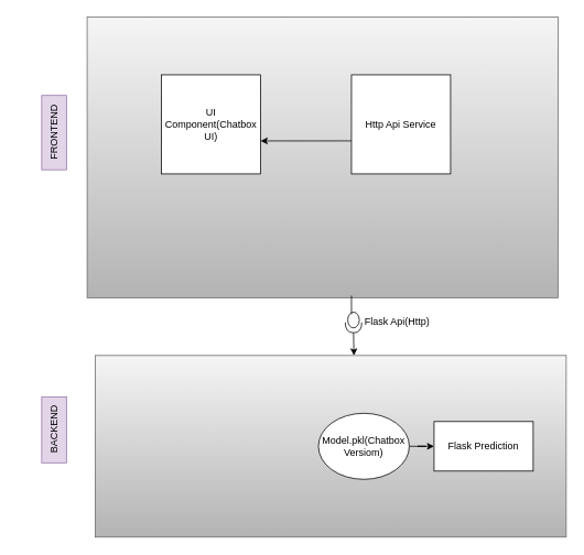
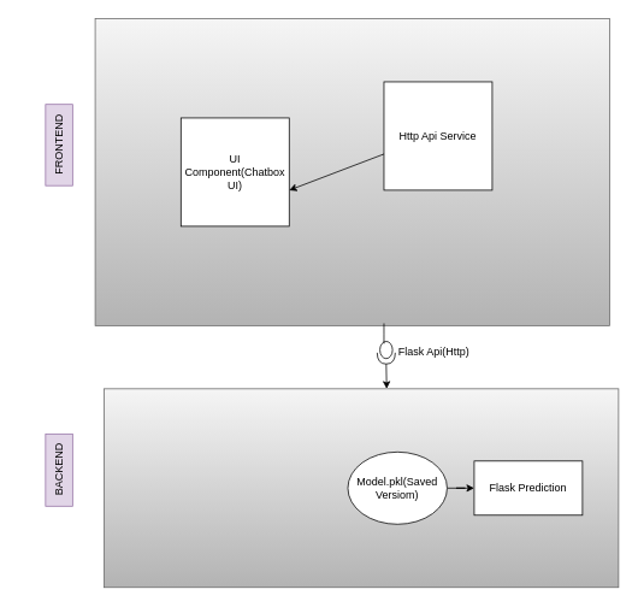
  <mxCell id="0" />
  <mxCell id="1" parent="0" />
  <mxCell id="2" value="" style="rounded=0;whiteSpace=wrap;html=1;fillColor=#f5f5f5;strokeColor=#666666;gradientColor=#b3b3b3;" vertex="1" parent="1"><mxGeometry x="105" y="20" width="570" height="340" as="geometry" /></mxCell>
- <mxCell id="3" value="UI Component(Chatbox UI)" style="whiteSpace=wrap;html=1;aspect=fixed;" vertex="1" parent="1"><mxGeometry x="195" y="90" width="120" height="120" as="geometry" /></mxCell>
+ <mxCell id="3" value="UI Component(Chatbox UI)" style="whiteSpace=wrap;html=1;aspect=fixed;" vertex="1" parent="1"><mxGeometry x="200" y="130" width="120" height="120" as="geometry" /></mxCell>
  <mxCell id="4" value="Http Api Service" style="whiteSpace=wrap;html=1;aspect=fixed;fillStyle=auto;" vertex="1" parent="1"><mxGeometry x="425" y="90" width="120" height="120" as="geometry" /></mxCell>
  <mxCell id="5" value="" style="endArrow=classic;html=1;rounded=0;entryX=1;entryY=0.667;entryDx=0;entryDy=0;entryPerimeter=0;" edge="1" parent="1" target="3"><mxGeometry width="50" height="50" relative="1" as="geometry"><mxPoint x="425" y="170" as="sourcePoint" /><mxPoint x="345" y="180" as="targetPoint" /></mxGeometry></mxCell>
  <mxCell id="6" value="" style="rounded=0;orthogonalLoop=1;jettySize=auto;html=1;endArrow=halfCircle;endFill=0;endSize=6;strokeWidth=1;sketch=0;" edge="1" parent="1"><mxGeometry relative="1" as="geometry"><mxPoint x="445" y="275" as="sourcePoint" /><mxPoint x="445" y="275" as="targetPoint" /></mxGeometry></mxCell>
  <mxCell id="7" value="" style="shape=providedRequiredInterface;html=1;verticalLabelPosition=bottom;sketch=0;rotation=90;" vertex="1" parent="1"><mxGeometry x="415" y="380" width="25" height="20" as="geometry" /></mxCell>
  <mxCell id="8" value="" style="endArrow=none;html=1;rounded=0;" edge="1" parent="1"><mxGeometry width="50" height="50" relative="1" as="geometry"><mxPoint x="425" y="380" as="sourcePoint" /><mxPoint x="425" y="357.5" as="targetPoint" /><Array as="points"><mxPoint x="425" y="370" /></Array></mxGeometry></mxCell>
  <mxCell id="9" value="" style="endArrow=classic;html=1;rounded=0;exitX=1;exitY=0.5;exitDx=0;exitDy=0;exitPerimeter=0;" edge="1" parent="1" source="7"><mxGeometry width="50" height="50" relative="1" as="geometry"><mxPoint x="430" y="400" as="sourcePoint" /><mxPoint x="428" y="430" as="targetPoint" /></mxGeometry></mxCell>
  <mxCell id="10" value="" style="rounded=0;whiteSpace=wrap;html=1;fillColor=#f5f5f5;gradientColor=#b3b3b3;strokeColor=#666666;" vertex="1" parent="1"><mxGeometry x="115" y="430" width="570" height="220" as="geometry" /></mxCell>
  <mxCell id="11" value="" style="edgeStyle=orthogonalEdgeStyle;rounded=0;orthogonalLoop=1;jettySize=auto;html=1;" edge="1" parent="1" source="12" target="13"><mxGeometry relative="1" as="geometry" /></mxCell>
- <mxCell id="12" value="Model.pkl(Chatbox Versiom)" style="ellipse;whiteSpace=wrap;html=1;rounded=0;" vertex="1" parent="1"><mxGeometry x="385" y="500" width="110" height="80" as="geometry" /></mxCell>
+ <mxCell id="12" value="Model.pkl(Saved Versiom)" style="ellipse;whiteSpace=wrap;html=1;rounded=0;" vertex="1" parent="1"><mxGeometry x="385" y="500" width="110" height="80" as="geometry" /></mxCell>
  <mxCell id="13" value="Flask Prediction" style="whiteSpace=wrap;html=1;rounded=0;" vertex="1" parent="1"><mxGeometry x="525" y="510" width="120" height="60" as="geometry" /></mxCell>
  <mxCell id="14" value="Flask Api(Http)" style="text;html=1;align=center;verticalAlign=middle;resizable=0;points=[];autosize=1;strokeColor=none;fillColor=none;" vertex="1" parent="1"><mxGeometry x="430" y="375" width="100" height="30" as="geometry" /></mxCell>
  <mxCell id="15" value="FRONTEND" style="text;html=1;align=center;verticalAlign=middle;resizable=0;points=[];autosize=1;fillColor=#e1d5e7;rotation=270;strokeColor=#9673a6;" vertex="1" parent="1"><mxGeometry x="20" y="145" width="90" height="30" as="geometry" /></mxCell>
  <mxCell id="16" value="BACKEND" style="text;html=1;align=center;verticalAlign=middle;resizable=0;points=[];autosize=1;strokeColor=#9673a6;fillColor=#e1d5e7;rotation=270;" vertex="1" parent="1"><mxGeometry x="25" y="505" width="80" height="30" as="geometry" /></mxCell>
